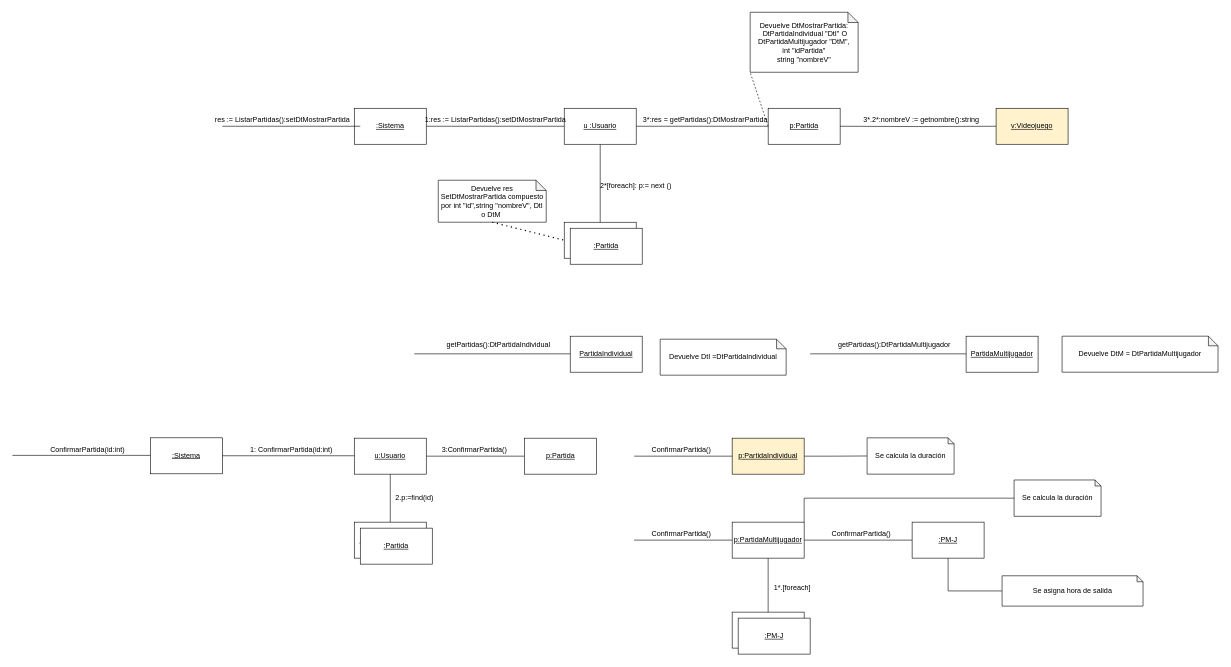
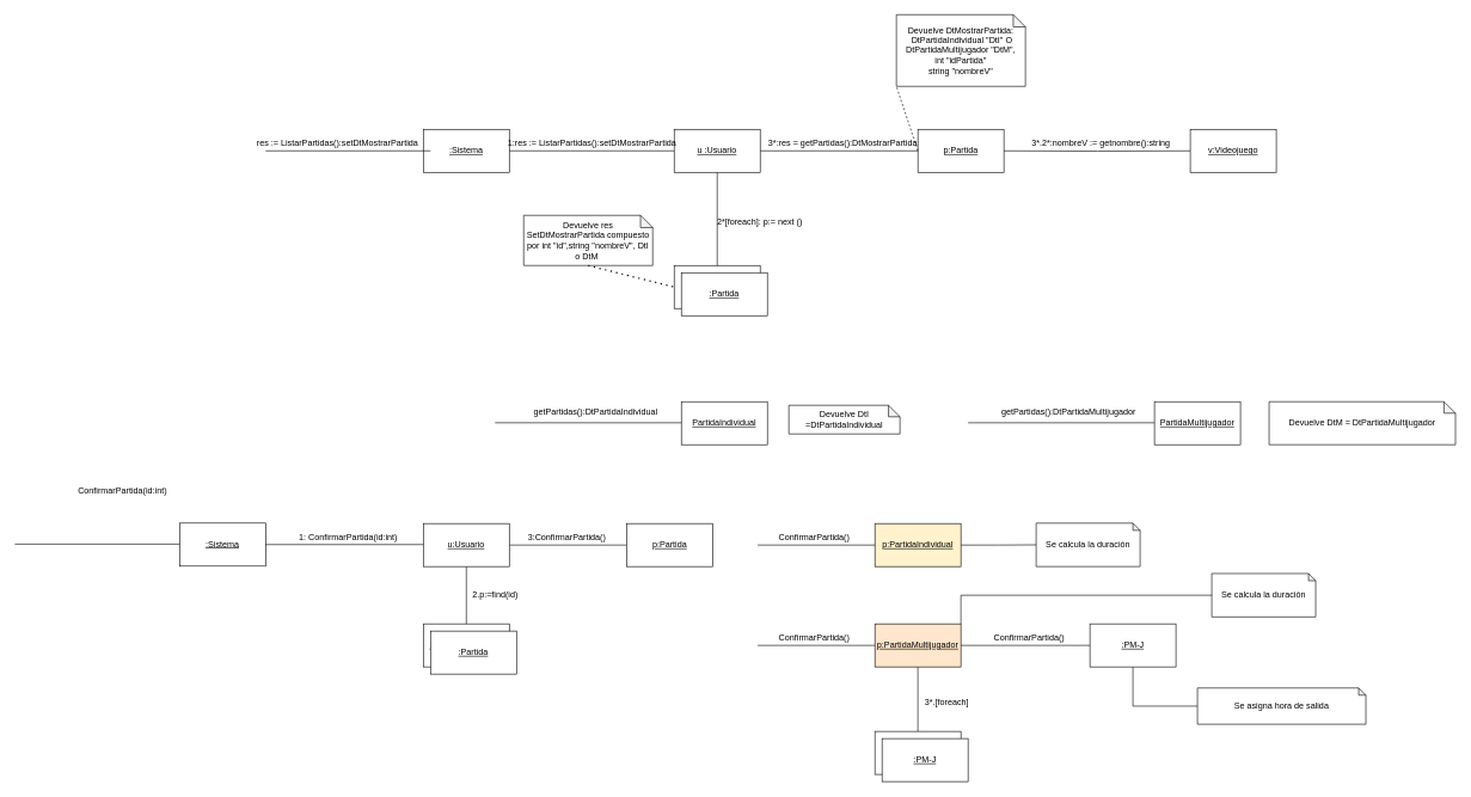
  <mxCell id="0" />
  <mxCell id="1" parent="0" />
  <mxCell id="2" style="edgeStyle=orthogonalEdgeStyle;rounded=0;orthogonalLoop=1;jettySize=auto;html=1;exitX=1;exitY=0.5;exitDx=0;exitDy=0;entryX=0;entryY=0.5;entryDx=0;entryDy=0;endArrow=none;endFill=0;" parent="1" source="3" target="7" edge="1"><mxGeometry relative="1" as="geometry" /></mxCell>
  <mxCell id="3" value="&lt;u&gt;:Sistema&lt;/u&gt;" style="rounded=0;whiteSpace=wrap;html=1;" parent="1" vertex="1"><mxGeometry x="590" y="180" width="120" height="60" as="geometry" /></mxCell>
  <mxCell id="4" value=":Videojuego" style="rounded=0;whiteSpace=wrap;html=1;" parent="1" vertex="1"><mxGeometry x="940" y="370" width="120" height="60" as="geometry" /></mxCell>
  <mxCell id="5" style="edgeStyle=orthogonalEdgeStyle;rounded=0;orthogonalLoop=1;jettySize=auto;html=1;exitX=0.5;exitY=1;exitDx=0;exitDy=0;entryX=0.5;entryY=0;entryDx=0;entryDy=0;endArrow=none;endFill=0;" parent="1" source="7" target="4" edge="1"><mxGeometry relative="1" as="geometry" /></mxCell>
  <mxCell id="6" style="edgeStyle=orthogonalEdgeStyle;rounded=0;orthogonalLoop=1;jettySize=auto;html=1;exitX=1;exitY=0.5;exitDx=0;exitDy=0;entryX=0;entryY=0.5;entryDx=0;entryDy=0;endArrow=none;endFill=0;" parent="1" source="7" target="13" edge="1"><mxGeometry relative="1" as="geometry" /></mxCell>
  <mxCell id="7" value="&lt;u&gt;u :Usuario&lt;/u&gt;" style="rounded=0;whiteSpace=wrap;html=1;" parent="1" vertex="1"><mxGeometry x="940" y="180" width="120" height="60" as="geometry" /></mxCell>
  <mxCell id="8" style="edgeStyle=orthogonalEdgeStyle;rounded=0;orthogonalLoop=1;jettySize=auto;html=1;exitX=1;exitY=0.5;exitDx=0;exitDy=0;entryX=0;entryY=0.5;entryDx=0;entryDy=0;endArrow=none;endFill=0;" parent="1" edge="1"><mxGeometry relative="1" as="geometry"><mxPoint x="370" y="210" as="sourcePoint" /><mxPoint x="600" y="210" as="targetPoint" /></mxGeometry></mxCell>
  <mxCell id="9" value="res := ListarPartidas():setDtMostrarPartida" style="text;html=1;align=center;verticalAlign=middle;resizable=0;points=[];autosize=1;strokeColor=none;fillColor=none;" parent="1" vertex="1"><mxGeometry x="350" y="190" width="240" height="20" as="geometry" /></mxCell>
  <mxCell id="10" value="1:res := ListarPartidas():setDtMostrarPartida" style="text;html=1;align=center;verticalAlign=middle;resizable=0;points=[];autosize=1;strokeColor=none;fillColor=none;" parent="1" vertex="1"><mxGeometry x="700" y="190" width="250" height="20" as="geometry" /></mxCell>
  <mxCell id="11" value="2*[foreach]: p:= next ()" style="text;html=1;align=center;verticalAlign=middle;resizable=0;points=[];autosize=1;strokeColor=none;fillColor=none;" parent="1" vertex="1"><mxGeometry x="993.5" y="300" width="130" height="20" as="geometry" /></mxCell>
  <mxCell id="12" value="&lt;u&gt;:Partida&lt;/u&gt;" style="rounded=0;whiteSpace=wrap;html=1;" parent="1" vertex="1"><mxGeometry x="950" y="380" width="120" height="60" as="geometry" /></mxCell>
  <mxCell id="13" value="&lt;u&gt;p:Partida&lt;/u&gt;" style="rounded=0;whiteSpace=wrap;html=1;" parent="1" vertex="1"><mxGeometry x="1280" y="180" width="120" height="60" as="geometry" /></mxCell>
  <mxCell id="14" value="3*:res = getPartidas():DtMostrarPartida" style="text;html=1;align=center;verticalAlign=middle;resizable=0;points=[];autosize=1;strokeColor=none;fillColor=none;" parent="1" vertex="1"><mxGeometry x="1065" y="190" width="220" height="20" as="geometry" /></mxCell>
  <mxCell id="15" value="&lt;u&gt;PartidaIndividual&lt;/u&gt;" style="rounded=0;whiteSpace=wrap;html=1;" parent="1" vertex="1"><mxGeometry x="950" y="560" width="120" height="60" as="geometry" /></mxCell>
  <mxCell id="16" value="getPartidas():DtPartidaIndividual" style="text;html=1;align=center;verticalAlign=middle;resizable=0;points=[];autosize=1;strokeColor=none;fillColor=none;" parent="1" vertex="1"><mxGeometry x="735" y="565" width="190" height="20" as="geometry" /></mxCell>
  <mxCell id="17" style="edgeStyle=orthogonalEdgeStyle;rounded=0;orthogonalLoop=1;jettySize=auto;html=1;exitX=1;exitY=0.5;exitDx=0;exitDy=0;entryX=0;entryY=0.5;entryDx=0;entryDy=0;endArrow=none;endFill=0;" parent="1" edge="1"><mxGeometry relative="1" as="geometry"><mxPoint x="690" y="589.41" as="sourcePoint" /><mxPoint x="950" y="589.41" as="targetPoint" /></mxGeometry></mxCell>
- <mxCell id="18" value="Devuelve DtI =DtPartidaIndividual" style="shape=note;whiteSpace=wrap;html=1;backgroundOutline=1;darkOpacity=0.05;size=16;" parent="1" vertex="1"><mxGeometry x="1100" y="565" width="210" height="60" as="geometry" /></mxCell>
+ <mxCell id="18" value="Devuelve DtI =DtPartidaIndividual" style="shape=note;whiteSpace=wrap;html=1;backgroundOutline=1;darkOpacity=0.05;size=16;" parent="1" vertex="1"><mxGeometry x="1100" y="565" width="155" height="40" as="geometry" /></mxCell>
  <mxCell id="19" value="&lt;u&gt;PartidaMultijugador&lt;/u&gt;" style="rounded=0;whiteSpace=wrap;html=1;" parent="1" vertex="1"><mxGeometry x="1610" y="560" width="120" height="60" as="geometry" /></mxCell>
  <mxCell id="20" value="getPartidas():DtPartidaMultijugador" style="text;html=1;align=center;verticalAlign=middle;resizable=0;points=[];autosize=1;strokeColor=none;fillColor=none;" parent="1" vertex="1"><mxGeometry x="1390" y="565" width="200" height="20" as="geometry" /></mxCell>
  <mxCell id="21" style="edgeStyle=orthogonalEdgeStyle;rounded=0;orthogonalLoop=1;jettySize=auto;html=1;exitX=1;exitY=0.5;exitDx=0;exitDy=0;entryX=0;entryY=0.5;entryDx=0;entryDy=0;endArrow=none;endFill=0;" parent="1" edge="1"><mxGeometry relative="1" as="geometry"><mxPoint x="1350" y="589.41" as="sourcePoint" /><mxPoint x="1610" y="589.41" as="targetPoint" /></mxGeometry></mxCell>
  <mxCell id="22" value="Devuelve DtM = DtPartidaMultijugador" style="shape=note;whiteSpace=wrap;html=1;backgroundOutline=1;darkOpacity=0.05;size=16;" parent="1" vertex="1"><mxGeometry x="1770" y="560" width="260" height="60" as="geometry" /></mxCell>
  <mxCell id="23" value="Devuelve DtMostrarPartida:&lt;br&gt;&amp;nbsp;DtPartidaIndividual &quot;DtI&quot; O DtPartidaMultijugador &quot;DtM&quot;,&lt;br&gt;int &quot;idPartida&quot;&lt;br&gt;string &quot;nombreV&quot;" style="shape=note;whiteSpace=wrap;html=1;backgroundOutline=1;darkOpacity=0.05;size=17;" parent="1" vertex="1"><mxGeometry x="1250" y="20" width="180" height="100" as="geometry" /></mxCell>
  <mxCell id="24" value="Devuelve res SetDtMostrarPartida compuesto por int &quot;id&quot;,string &quot;nombreV&quot;, DtI o DtM&amp;nbsp;" style="shape=note;whiteSpace=wrap;html=1;backgroundOutline=1;darkOpacity=0.05;size=17;" parent="1" vertex="1"><mxGeometry x="730" y="300" width="180" height="70" as="geometry" /></mxCell>
  <mxCell id="25" style="edgeStyle=orthogonalEdgeStyle;rounded=0;orthogonalLoop=1;jettySize=auto;html=1;exitX=0.5;exitY=1;exitDx=0;exitDy=0;entryX=0.5;entryY=0;entryDx=0;entryDy=0;endArrow=none;endFill=0;" parent="1" source="27" target="30" edge="1"><mxGeometry relative="1" as="geometry" /></mxCell>
  <mxCell id="26" style="edgeStyle=orthogonalEdgeStyle;rounded=0;orthogonalLoop=1;jettySize=auto;html=1;exitX=1;exitY=0.5;exitDx=0;exitDy=0;entryX=0;entryY=0.5;entryDx=0;entryDy=0;endArrow=none;endFill=0;" parent="1" source="27" target="33" edge="1"><mxGeometry relative="1" as="geometry" /></mxCell>
  <mxCell id="27" value="&lt;u&gt;u:Usuario&lt;/u&gt;" style="rounded=0;whiteSpace=wrap;html=1;" parent="1" vertex="1"><mxGeometry x="590" y="730" width="120" height="60" as="geometry" /></mxCell>
  <mxCell id="28" style="edgeStyle=orthogonalEdgeStyle;rounded=0;orthogonalLoop=1;jettySize=auto;html=1;exitX=1;exitY=0.5;exitDx=0;exitDy=0;entryX=0;entryY=0.5;entryDx=0;entryDy=0;endArrow=none;endFill=0;" parent="1" edge="1"><mxGeometry relative="1" as="geometry"><mxPoint x="360" y="759.29" as="sourcePoint" /><mxPoint x="590" y="759.29" as="targetPoint" /></mxGeometry></mxCell>
  <mxCell id="29" value="1: ConfirmarPartida(id:int)" style="text;html=1;align=center;verticalAlign=middle;resizable=0;points=[];autosize=1;strokeColor=none;fillColor=none;" parent="1" vertex="1"><mxGeometry x="410" y="740" width="150" height="20" as="geometry" /></mxCell>
  <mxCell id="30" value="&lt;u&gt;:ControlVideojuego&lt;/u&gt;" style="rounded=0;whiteSpace=wrap;html=1;" parent="1" vertex="1"><mxGeometry x="590" y="870" width="120" height="60" as="geometry" /></mxCell>
  <mxCell id="31" value="&lt;u&gt;:Partida&lt;/u&gt;" style="rounded=0;whiteSpace=wrap;html=1;" parent="1" vertex="1"><mxGeometry x="600" y="880" width="120" height="60" as="geometry" /></mxCell>
  <mxCell id="32" value="2.p:=find(id)" style="text;html=1;align=center;verticalAlign=middle;resizable=0;points=[];autosize=1;strokeColor=none;fillColor=none;" parent="1" vertex="1"><mxGeometry x="650" y="820" width="80" height="20" as="geometry" /></mxCell>
  <mxCell id="33" value="&lt;u&gt;p:Partida&lt;/u&gt;" style="rounded=0;whiteSpace=wrap;html=1;" parent="1" vertex="1"><mxGeometry x="873.5" y="730" width="120" height="60" as="geometry" /></mxCell>
  <mxCell id="34" value="3:ConfirmarPartida()" style="text;html=1;align=center;verticalAlign=middle;resizable=0;points=[];autosize=1;strokeColor=none;fillColor=none;" parent="1" vertex="1"><mxGeometry x="730" y="740" width="120" height="20" as="geometry" /></mxCell>
  <mxCell id="35" style="edgeStyle=orthogonalEdgeStyle;rounded=0;orthogonalLoop=1;jettySize=auto;html=1;exitX=0.5;exitY=1;exitDx=0;exitDy=0;entryX=0.5;entryY=0;entryDx=0;entryDy=0;endArrow=none;endFill=0;" parent="1" source="37" target="47" edge="1"><mxGeometry relative="1" as="geometry" /></mxCell>
  <mxCell id="36" style="edgeStyle=orthogonalEdgeStyle;rounded=0;orthogonalLoop=1;jettySize=auto;html=1;exitX=1;exitY=0.5;exitDx=0;exitDy=0;entryX=0;entryY=0.5;entryDx=0;entryDy=0;endArrow=none;endFill=0;" parent="1" source="37" target="49" edge="1"><mxGeometry relative="1" as="geometry" /></mxCell>
- <mxCell id="37" value="&lt;u&gt;p:PartidaMultijugador&lt;/u&gt;" style="rounded=0;whiteSpace=wrap;html=1;" parent="1" vertex="1"><mxGeometry x="1220" y="870" width="120" height="60" as="geometry" /></mxCell>
+ <mxCell id="37" value="&lt;u&gt;p:PartidaMultijugador&lt;/u&gt;" style="rounded=0;whiteSpace=wrap;html=1;fillColor=#ffe6cc;" parent="1" vertex="1"><mxGeometry x="1220" y="870" width="120" height="60" as="geometry" /></mxCell>
  <mxCell id="38" style="edgeStyle=orthogonalEdgeStyle;rounded=0;orthogonalLoop=1;jettySize=auto;html=1;exitX=1;exitY=0.5;exitDx=0;exitDy=0;entryX=0;entryY=0.5;entryDx=0;entryDy=0;entryPerimeter=0;endArrow=none;endFill=0;" parent="1" source="39" target="42" edge="1"><mxGeometry relative="1" as="geometry" /></mxCell>
  <mxCell id="39" value="&lt;u&gt;p:PartidaIndividual&lt;/u&gt;" style="rounded=0;whiteSpace=wrap;html=1;fillColor=#fff2cc;" parent="1" vertex="1"><mxGeometry x="1220" y="730" width="120" height="60" as="geometry" /></mxCell>
  <mxCell id="40" value="ConfirmarPartida()" style="text;html=1;align=center;verticalAlign=middle;resizable=0;points=[];autosize=1;strokeColor=none;fillColor=none;" parent="1" vertex="1"><mxGeometry x="1080" y="740" width="110" height="20" as="geometry" /></mxCell>
  <mxCell id="41" style="edgeStyle=orthogonalEdgeStyle;rounded=0;orthogonalLoop=1;jettySize=auto;html=1;exitX=1;exitY=0.5;exitDx=0;exitDy=0;entryX=0;entryY=0.5;entryDx=0;entryDy=0;endArrow=none;endFill=0;" parent="1" edge="1"><mxGeometry relative="1" as="geometry"><mxPoint x="1056.5" y="760" as="sourcePoint" /><mxPoint x="1220" y="760" as="targetPoint" /></mxGeometry></mxCell>
  <mxCell id="42" value="Se calcula la duración" style="shape=note;whiteSpace=wrap;html=1;backgroundOutline=1;darkOpacity=0.05;size=10;" parent="1" vertex="1"><mxGeometry x="1445" y="729.41" width="145" height="60.59" as="geometry" /></mxCell>
  <mxCell id="43" value="ConfirmarPartida()" style="text;html=1;align=center;verticalAlign=middle;resizable=0;points=[];autosize=1;strokeColor=none;fillColor=none;" parent="1" vertex="1"><mxGeometry x="1080" y="880" width="110" height="20" as="geometry" /></mxCell>
  <mxCell id="44" style="edgeStyle=orthogonalEdgeStyle;rounded=0;orthogonalLoop=1;jettySize=auto;html=1;exitX=1;exitY=0.5;exitDx=0;exitDy=0;entryX=0;entryY=0.5;entryDx=0;entryDy=0;endArrow=none;endFill=0;" parent="1" edge="1"><mxGeometry relative="1" as="geometry"><mxPoint x="1056.5" y="900" as="sourcePoint" /><mxPoint x="1220" y="900" as="targetPoint" /></mxGeometry></mxCell>
  <mxCell id="45" value="Se calcula la duración" style="shape=note;whiteSpace=wrap;html=1;backgroundOutline=1;darkOpacity=0.05;size=10;" parent="1" vertex="1"><mxGeometry x="1690" y="799.71" width="145" height="60.59" as="geometry" /></mxCell>
  <mxCell id="46" style="edgeStyle=orthogonalEdgeStyle;rounded=0;orthogonalLoop=1;jettySize=auto;html=1;exitX=1;exitY=0;exitDx=0;exitDy=0;entryX=0;entryY=0.5;entryDx=0;entryDy=0;entryPerimeter=0;endArrow=none;endFill=0;" parent="1" source="37" target="45" edge="1"><mxGeometry relative="1" as="geometry"><mxPoint x="1340" y="900" as="sourcePoint" /></mxGeometry></mxCell>
  <mxCell id="47" value="&lt;u&gt;:PM-J&lt;/u&gt;" style="rounded=0;whiteSpace=wrap;html=1;" parent="1" vertex="1"><mxGeometry x="1220" y="1020" width="120" height="60" as="geometry" /></mxCell>
  <mxCell id="48" style="edgeStyle=orthogonalEdgeStyle;rounded=0;orthogonalLoop=1;jettySize=auto;html=1;exitX=0.5;exitY=1;exitDx=0;exitDy=0;entryX=0;entryY=0.5;entryDx=0;entryDy=0;entryPerimeter=0;endArrow=none;endFill=0;" parent="1" source="49" target="53" edge="1"><mxGeometry relative="1" as="geometry" /></mxCell>
  <mxCell id="49" value="&lt;u&gt;:PM-J&lt;/u&gt;" style="rounded=0;whiteSpace=wrap;html=1;" parent="1" vertex="1"><mxGeometry x="1520" y="870" width="120" height="60" as="geometry" /></mxCell>
  <mxCell id="50" value="&lt;u&gt;:PM-J&lt;/u&gt;" style="rounded=0;whiteSpace=wrap;html=1;" parent="1" vertex="1"><mxGeometry x="1230" y="1030" width="120" height="60" as="geometry" /></mxCell>
- <mxCell id="51" value="1*.[foreach]" style="text;html=1;align=center;verticalAlign=middle;resizable=0;points=[];autosize=1;strokeColor=none;fillColor=none;" parent="1" vertex="1"><mxGeometry x="1280" y="970" width="80" height="20" as="geometry" /></mxCell>
+ <mxCell id="51" value="3*.[foreach]" style="text;html=1;align=center;verticalAlign=middle;resizable=0;points=[];autosize=1;strokeColor=none;fillColor=none;" parent="1" vertex="1"><mxGeometry x="1280" y="970" width="80" height="20" as="geometry" /></mxCell>
  <mxCell id="52" value="ConfirmarPartida()" style="text;html=1;align=center;verticalAlign=middle;resizable=0;points=[];autosize=1;strokeColor=none;fillColor=none;" parent="1" vertex="1"><mxGeometry x="1380" y="880" width="110" height="20" as="geometry" /></mxCell>
  <mxCell id="53" value="Se asigna hora de salida" style="shape=note;whiteSpace=wrap;html=1;backgroundOutline=1;darkOpacity=0.05;size=10;" parent="1" vertex="1"><mxGeometry x="1670" y="959.41" width="235" height="50.59" as="geometry" /></mxCell>
  <mxCell id="54" value="" style="endArrow=none;dashed=1;html=1;rounded=0;entryX=0;entryY=1;entryDx=0;entryDy=0;entryPerimeter=0;exitX=0;exitY=0.5;exitDx=0;exitDy=0;" edge="1" parent="1" source="13" target="23"><mxGeometry width="50" height="50" relative="1" as="geometry"><mxPoint x="1370" y="270" as="sourcePoint" /><mxPoint x="1420" y="220" as="targetPoint" /></mxGeometry></mxCell>
  <mxCell id="55" value="" style="endArrow=none;dashed=1;html=1;dashPattern=1 3;strokeWidth=2;rounded=0;exitX=0.5;exitY=1;exitDx=0;exitDy=0;exitPerimeter=0;entryX=0;entryY=0.5;entryDx=0;entryDy=0;" edge="1" parent="1" source="24" target="4"><mxGeometry width="50" height="50" relative="1" as="geometry"><mxPoint x="1260" y="360" as="sourcePoint" /><mxPoint x="1310" y="310" as="targetPoint" /></mxGeometry></mxCell>
  <mxCell id="56" style="edgeStyle=orthogonalEdgeStyle;rounded=0;orthogonalLoop=1;jettySize=auto;html=1;exitX=1;exitY=0.5;exitDx=0;exitDy=0;entryX=0;entryY=0.5;entryDx=0;entryDy=0;endArrow=none;endFill=0;" edge="1" parent="1" target="57"><mxGeometry relative="1" as="geometry"><mxPoint x="1400" y="210" as="sourcePoint" /></mxGeometry></mxCell>
- <mxCell id="57" value="&lt;u&gt;v:Videojuego&lt;/u&gt;" style="rounded=0;whiteSpace=wrap;html=1;fillColor=#fff2cc;" vertex="1" parent="1"><mxGeometry x="1660" y="180" width="120" height="60" as="geometry" /></mxCell>
+ <mxCell id="57" value="&lt;u&gt;v:Videojuego&lt;/u&gt;" style="rounded=0;whiteSpace=wrap;html=1;" vertex="1" parent="1"><mxGeometry x="1660" y="180" width="120" height="60" as="geometry" /></mxCell>
  <mxCell id="58" value="3*.2*:nombreV := getnombre():string" style="text;html=1;align=center;verticalAlign=middle;resizable=0;points=[];autosize=1;strokeColor=none;fillColor=none;" vertex="1" parent="1"><mxGeometry x="1430" y="190" width="210" height="20" as="geometry" /></mxCell>
  <mxCell id="59" value="&lt;u&gt;:Sistema&lt;/u&gt;" style="rounded=0;whiteSpace=wrap;html=1;" vertex="1" parent="1"><mxGeometry x="250" y="729.41" width="120" height="60" as="geometry" /></mxCell>
  <mxCell id="60" style="edgeStyle=orthogonalEdgeStyle;rounded=0;orthogonalLoop=1;jettySize=auto;html=1;exitX=1;exitY=0.5;exitDx=0;exitDy=0;entryX=0;entryY=0.5;entryDx=0;entryDy=0;endArrow=none;endFill=0;" edge="1" parent="1"><mxGeometry relative="1" as="geometry"><mxPoint x="20" y="758.7" as="sourcePoint" /><mxPoint x="250" y="758.7" as="targetPoint" /></mxGeometry></mxCell>
- <mxCell id="61" value="ConfirmarPartida(id:int)" style="text;html=1;align=center;verticalAlign=middle;resizable=0;points=[];autosize=1;strokeColor=none;fillColor=none;" vertex="1" parent="1"><mxGeometry x="75" y="739.41" width="140" height="20" as="geometry" /></mxCell>
+ <mxCell id="61" value="ConfirmarPartida(id:int)" style="text;html=1;align=center;verticalAlign=middle;resizable=0;points=[];autosize=1;strokeColor=none;fillColor=none;" vertex="1" parent="1"><mxGeometry x="100" y="674.41" width="140" height="20" as="geometry" /></mxCell>
